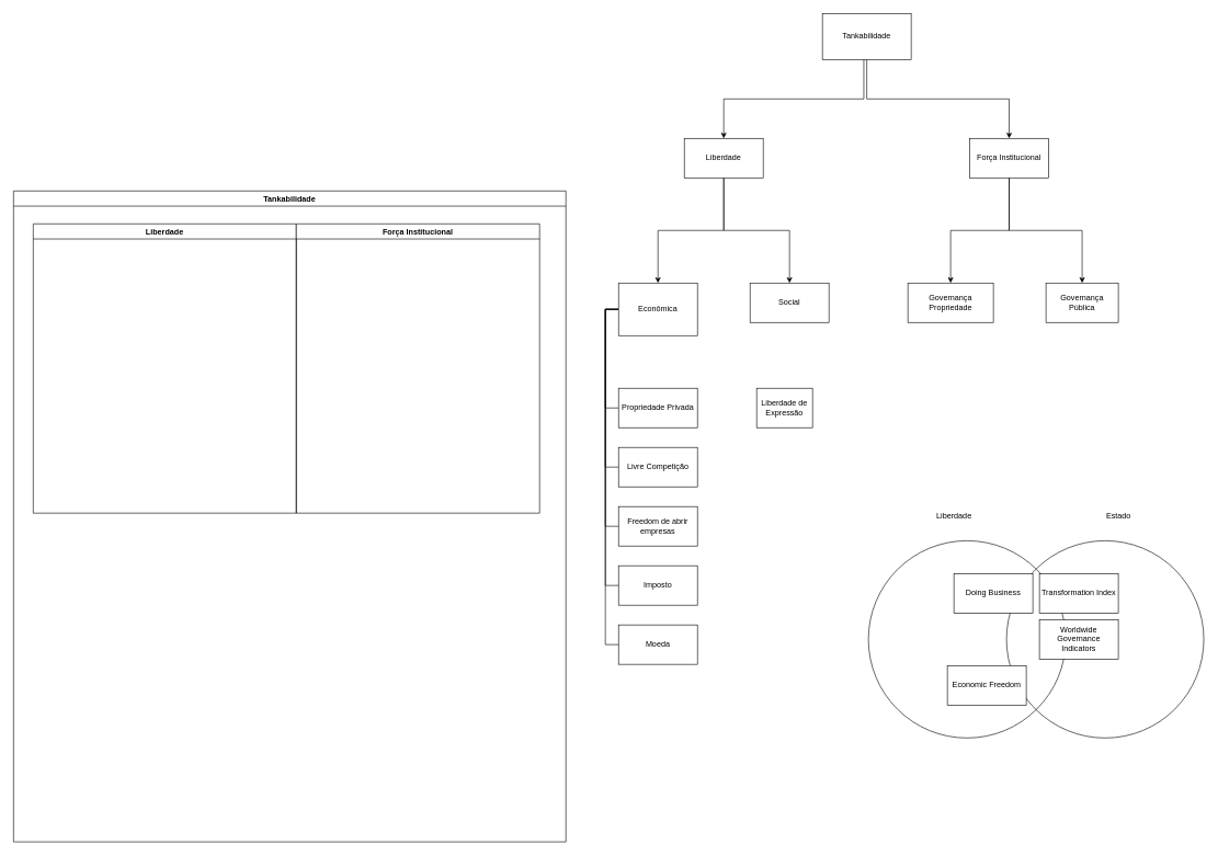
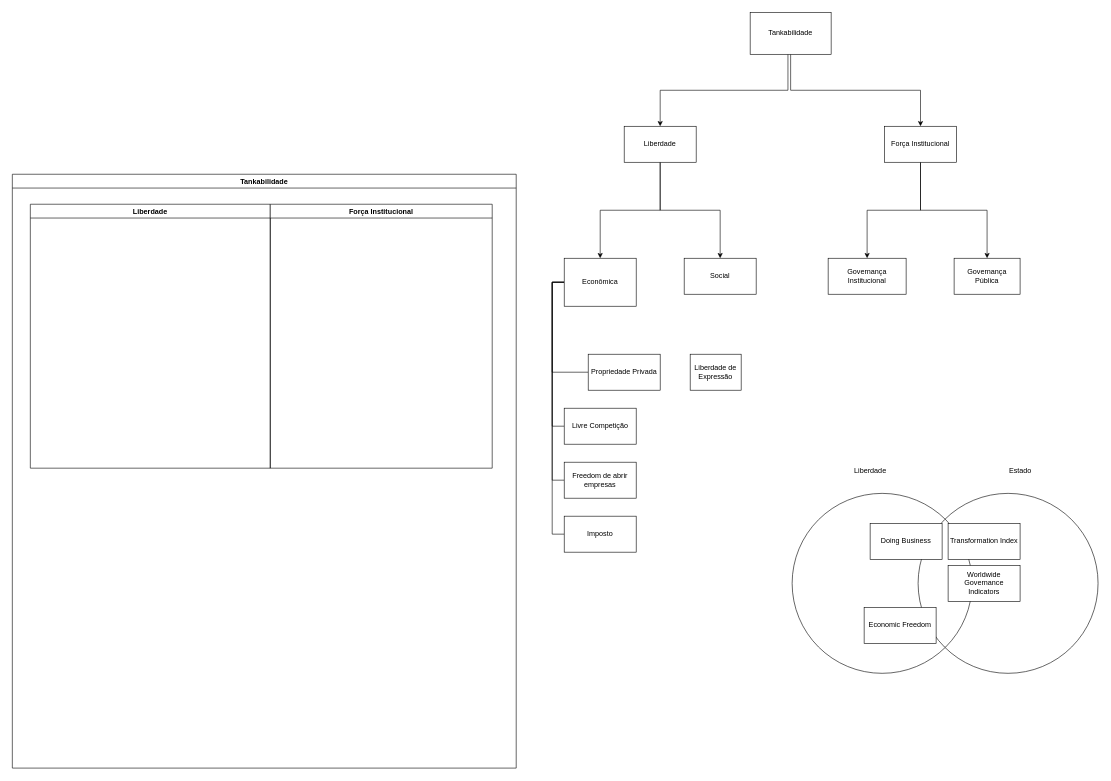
  <mxCell id="0" />
  <mxCell id="1" parent="0" />
  <mxCell id="2" style="edgeStyle=orthogonalEdgeStyle;rounded=0;orthogonalLoop=1;jettySize=auto;html=1;" parent="1" source="4" target="7" edge="1"><mxGeometry relative="1" as="geometry"><Array as="points"><mxPoint x="1313" y="150" /><mxPoint x="1100" y="150" /></Array></mxGeometry></mxCell>
  <mxCell id="3" style="edgeStyle=orthogonalEdgeStyle;rounded=0;orthogonalLoop=1;jettySize=auto;html=1;exitX=0.5;exitY=1;exitDx=0;exitDy=0;" parent="1" source="4" target="10" edge="1"><mxGeometry relative="1" as="geometry" /></mxCell>
  <mxCell id="4" value="Tankabilidade" style="rounded=0;whiteSpace=wrap;html=1;" parent="1" vertex="1"><mxGeometry x="1250" y="20" width="135" height="70" as="geometry" /></mxCell>
  <mxCell id="5" style="edgeStyle=orthogonalEdgeStyle;rounded=0;orthogonalLoop=1;jettySize=auto;html=1;" parent="1" source="7" target="16" edge="1"><mxGeometry relative="1" as="geometry"><mxPoint x="1060" y="410" as="targetPoint" /></mxGeometry></mxCell>
  <mxCell id="6" style="edgeStyle=orthogonalEdgeStyle;rounded=0;orthogonalLoop=1;jettySize=auto;html=1;" parent="1" source="7" target="17" edge="1"><mxGeometry relative="1" as="geometry" /></mxCell>
  <mxCell id="7" value="Liberdade" style="rounded=0;whiteSpace=wrap;html=1;" parent="1" vertex="1"><mxGeometry x="1040" y="210" width="120" height="60" as="geometry" /></mxCell>
  <mxCell id="8" style="edgeStyle=orthogonalEdgeStyle;rounded=0;orthogonalLoop=1;jettySize=auto;html=1;" parent="1" source="10" target="18" edge="1"><mxGeometry relative="1" as="geometry" /></mxCell>
  <mxCell id="9" style="edgeStyle=orthogonalEdgeStyle;rounded=0;orthogonalLoop=1;jettySize=auto;html=1;" parent="1" source="10" target="19" edge="1"><mxGeometry relative="1" as="geometry" /></mxCell>
  <mxCell id="10" value="Força Institucional" style="rounded=0;whiteSpace=wrap;html=1;" parent="1" vertex="1"><mxGeometry x="1474" y="210" width="120" height="60" as="geometry" /></mxCell>
  <mxCell id="11" style="edgeStyle=orthogonalEdgeStyle;rounded=0;orthogonalLoop=1;jettySize=auto;html=1;exitX=0;exitY=0.5;exitDx=0;exitDy=0;entryX=0;entryY=0.5;entryDx=0;entryDy=0;endArrow=none;endFill=0;" parent="1" source="16" target="30" edge="1"><mxGeometry relative="1" as="geometry" /></mxCell>
  <mxCell id="12" style="edgeStyle=orthogonalEdgeStyle;rounded=0;orthogonalLoop=1;jettySize=auto;html=1;exitX=0;exitY=0.5;exitDx=0;exitDy=0;entryX=0;entryY=0.5;entryDx=0;entryDy=0;endArrow=none;endFill=0;" parent="1" source="16" target="31" edge="1"><mxGeometry relative="1" as="geometry" /></mxCell>
  <mxCell id="13" style="edgeStyle=orthogonalEdgeStyle;rounded=0;orthogonalLoop=1;jettySize=auto;html=1;exitX=0;exitY=0.5;exitDx=0;exitDy=0;entryX=0;entryY=0.5;entryDx=0;entryDy=0;endArrow=none;endFill=0;" parent="1" source="16" target="32" edge="1"><mxGeometry relative="1" as="geometry" /></mxCell>
  <mxCell id="14" style="edgeStyle=orthogonalEdgeStyle;rounded=0;orthogonalLoop=1;jettySize=auto;html=1;exitX=0;exitY=0.5;exitDx=0;exitDy=0;entryX=0;entryY=0.5;entryDx=0;entryDy=0;endArrow=none;endFill=0;" parent="1" source="16" target="33" edge="1"><mxGeometry relative="1" as="geometry" /></mxCell>
- <mxCell id="15" style="edgeStyle=orthogonalEdgeStyle;rounded=0;orthogonalLoop=1;jettySize=auto;html=1;exitX=0;exitY=0.5;exitDx=0;exitDy=0;entryX=0;entryY=0.5;entryDx=0;entryDy=0;endArrow=none;endFill=0;" parent="1" source="16" target="35" edge="1"><mxGeometry relative="1" as="geometry" /></mxCell>
  <mxCell id="16" value="Econômica" style="rounded=0;whiteSpace=wrap;html=1;" parent="1" vertex="1"><mxGeometry x="940" y="430" width="120" height="80" as="geometry" /></mxCell>
  <mxCell id="17" value="Social" style="rounded=0;whiteSpace=wrap;html=1;" parent="1" vertex="1"><mxGeometry x="1140" y="430" width="120" height="60" as="geometry" /></mxCell>
- <mxCell id="18" value="Governança Propriedade" style="rounded=0;whiteSpace=wrap;html=1;" parent="1" vertex="1"><mxGeometry x="1380" y="430" width="130" height="60" as="geometry" /></mxCell>
+ <mxCell id="18" value="Governança Institucional" style="rounded=0;whiteSpace=wrap;html=1;" parent="1" vertex="1"><mxGeometry x="1380" y="430" width="130" height="60" as="geometry" /></mxCell>
  <mxCell id="19" value="Governança Pública" style="rounded=0;whiteSpace=wrap;html=1;" parent="1" vertex="1"><mxGeometry x="1590" y="430" width="110" height="60" as="geometry" /></mxCell>
  <mxCell id="20" value="" style="group" parent="1" vertex="1" connectable="0"><mxGeometry x="1320" y="770" width="510" height="352" as="geometry" /></mxCell>
  <mxCell id="21" value="" style="group;movable=1;resizable=1;rotatable=1;deletable=1;editable=1;locked=0;connectable=1;" parent="20" vertex="1" connectable="0"><mxGeometry y="52" width="510" height="300" as="geometry" /></mxCell>
  <mxCell id="22" value="" style="ellipse;whiteSpace=wrap;html=1;aspect=fixed;fillColor=none;movable=1;resizable=1;rotatable=1;deletable=1;editable=1;locked=0;connectable=1;" parent="21" vertex="1"><mxGeometry width="300" height="300" as="geometry" /></mxCell>
  <mxCell id="23" value="" style="ellipse;whiteSpace=wrap;html=1;aspect=fixed;fillColor=none;movable=1;resizable=1;rotatable=1;deletable=1;editable=1;locked=0;connectable=1;" parent="21" vertex="1"><mxGeometry x="210" width="300" height="300" as="geometry" /></mxCell>
  <mxCell id="24" value="Transformation Index" style="rounded=0;whiteSpace=wrap;html=1;movable=1;resizable=1;rotatable=1;deletable=1;editable=1;locked=0;connectable=1;" parent="20" vertex="1"><mxGeometry x="260" y="102" width="120" height="60" as="geometry" /></mxCell>
  <mxCell id="25" value="Doing Business" style="rounded=0;whiteSpace=wrap;html=1;movable=1;resizable=1;rotatable=1;deletable=1;editable=1;locked=0;connectable=1;" parent="20" vertex="1"><mxGeometry x="130" y="102" width="120" height="60" as="geometry" /></mxCell>
  <mxCell id="26" value="Worldwide Governance Indicators" style="rounded=0;whiteSpace=wrap;html=1;movable=1;resizable=1;rotatable=1;deletable=1;editable=1;locked=0;connectable=1;" parent="20" vertex="1"><mxGeometry x="260" y="172" width="120" height="60" as="geometry" /></mxCell>
  <mxCell id="27" value="Economic Freedom" style="rounded=0;whiteSpace=wrap;html=1;movable=1;resizable=1;rotatable=1;deletable=1;editable=1;locked=0;connectable=1;" parent="20" vertex="1"><mxGeometry x="120" y="242" width="120" height="60" as="geometry" /></mxCell>
  <mxCell id="28" value="Liberdade" style="text;html=1;align=center;verticalAlign=middle;resizable=1;points=[];autosize=1;strokeColor=none;fillColor=none;movable=1;rotatable=1;deletable=1;editable=1;locked=0;connectable=1;" parent="20" vertex="1"><mxGeometry x="90" width="80" height="30" as="geometry" /></mxCell>
  <mxCell id="29" value="Estado" style="text;html=1;align=center;verticalAlign=middle;resizable=1;points=[];autosize=1;strokeColor=none;fillColor=none;movable=1;rotatable=1;deletable=1;editable=1;locked=0;connectable=1;" parent="20" vertex="1"><mxGeometry x="350" width="60" height="30" as="geometry" /></mxCell>
- <mxCell id="30" value="Propriedade Privada" style="rounded=0;whiteSpace=wrap;html=1;" parent="1" vertex="1"><mxGeometry x="940" y="590" width="120" height="60" as="geometry" /></mxCell>
+ <mxCell id="30" value="Propriedade Privada" style="rounded=0;whiteSpace=wrap;html=1;" parent="1" vertex="1"><mxGeometry x="980" y="590" width="120" height="60" as="geometry" /></mxCell>
  <mxCell id="31" value="Livre Competição" style="rounded=0;whiteSpace=wrap;html=1;" parent="1" vertex="1"><mxGeometry x="940" y="680" width="120" height="60" as="geometry" /></mxCell>
  <mxCell id="32" value="Freedom de abrir empresas" style="rounded=0;whiteSpace=wrap;html=1;" parent="1" vertex="1"><mxGeometry x="940" y="770" width="120" height="60" as="geometry" /></mxCell>
  <mxCell id="33" value="Imposto" style="rounded=0;whiteSpace=wrap;html=1;" parent="1" vertex="1"><mxGeometry x="940" y="860" width="120" height="60" as="geometry" /></mxCell>
  <mxCell id="34" value="Liberdade de Expressão" style="rounded=0;whiteSpace=wrap;html=1;" parent="1" vertex="1"><mxGeometry x="1150" y="590" width="85" height="60" as="geometry" /></mxCell>
- <mxCell id="35" value="Moeda" style="rounded=0;whiteSpace=wrap;html=1;" parent="1" vertex="1"><mxGeometry x="940" y="950" width="120" height="60" as="geometry" /></mxCell>
  <mxCell id="36" value="Tankabilidade" style="swimlane;whiteSpace=wrap;html=1;" vertex="1" parent="1"><mxGeometry x="20" y="290" width="840" height="990" as="geometry" /></mxCell>
  <mxCell id="37" value="Liberdade" style="swimlane;whiteSpace=wrap;html=1;fillStyle=solid;fillColor=#FFFFFF;" vertex="1" parent="36"><mxGeometry x="30" y="50" width="400" height="440" as="geometry" /></mxCell>
  <mxCell id="38" value="Força Institucional" style="swimlane;whiteSpace=wrap;html=1;fillStyle=solid;fillColor=#FFFFFF;" vertex="1" parent="36"><mxGeometry x="430" y="50" width="370" height="440" as="geometry" /></mxCell>
